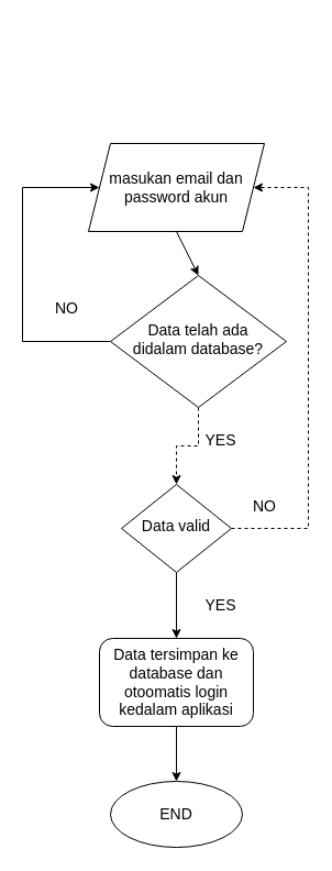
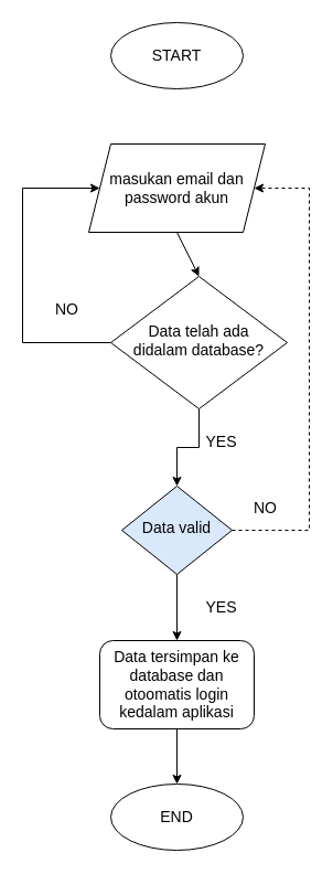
  <mxCell id="0" />
  <mxCell id="1" parent="0" />
- <mxCell id="2" value="" style="edgeStyle=orthogonalEdgeStyle;rounded=0;orthogonalLoop=1;jettySize=auto;html=1;fontSize=14;dashed=1;" parent="1" source="3" target="10" edge="1"><mxGeometry relative="1" as="geometry" /></mxCell>
+ <mxCell id="2" value="" style="edgeStyle=orthogonalEdgeStyle;rounded=0;orthogonalLoop=1;jettySize=auto;html=1;fontSize=14;" parent="1" source="3" target="10" edge="1"><mxGeometry relative="1" as="geometry" /></mxCell>
  <mxCell id="3" value="&lt;font style=&quot;font-size: 14px;&quot;&gt;Data telah ada &lt;br&gt;didalam database?&lt;/font&gt;" style="rhombus;whiteSpace=wrap;html=1;shadow=0;fontFamily=Helvetica;fontSize=12;align=center;strokeWidth=1;spacing=6;spacingTop=-4;" parent="1" vertex="1"><mxGeometry x="100" y="250" width="160" height="120" as="geometry" /></mxCell>
+ <mxCell id="4" value="&lt;font style=&quot;font-size: 14px;&quot;&gt;START&lt;/font&gt;" style="ellipse;whiteSpace=wrap;html=1;rounded=1;glass=0;strokeWidth=1;shadow=0;" parent="1" vertex="1"><mxGeometry x="100" y="20" width="120" height="60" as="geometry" /></mxCell>
  <mxCell id="5" value="masukan email dan password akun" style="shape=parallelogram;perimeter=parallelogramPerimeter;whiteSpace=wrap;html=1;fixedSize=1;fontSize=14;" parent="1" vertex="1"><mxGeometry x="80" y="130" width="160" height="80" as="geometry" /></mxCell>
  <mxCell id="6" value="" style="endArrow=classic;html=1;rounded=0;fontSize=14;exitX=0;exitY=0.5;exitDx=0;exitDy=0;entryX=0;entryY=0.5;entryDx=0;entryDy=0;" parent="1" source="3" target="5" edge="1"><mxGeometry width="50" height="50" relative="1" as="geometry"><mxPoint x="290" y="210" as="sourcePoint" /><mxPoint x="340" y="160" as="targetPoint" /><Array as="points"><mxPoint x="20" y="310" /><mxPoint x="20" y="170" /></Array></mxGeometry></mxCell>
  <mxCell id="7" value="NO" style="text;html=1;align=center;verticalAlign=middle;resizable=0;points=[];autosize=1;strokeColor=none;fillColor=none;fontSize=14;" parent="1" vertex="1"><mxGeometry x="40" y="270" width="40" height="20" as="geometry" /></mxCell>
  <mxCell id="8" value="" style="endArrow=classic;html=1;rounded=0;fontSize=14;exitX=0.5;exitY=1;exitDx=0;exitDy=0;entryX=0.5;entryY=0;entryDx=0;entryDy=0;" parent="1" source="5" target="3" edge="1"><mxGeometry width="50" height="50" relative="1" as="geometry"><mxPoint x="180" y="260" as="sourcePoint" /><mxPoint x="230" y="210" as="targetPoint" /></mxGeometry></mxCell>
  <mxCell id="9" value="YES" style="text;html=1;align=center;verticalAlign=middle;resizable=0;points=[];autosize=1;strokeColor=none;fillColor=none;fontSize=14;" parent="1" vertex="1"><mxGeometry x="180" y="390" width="40" height="20" as="geometry" /></mxCell>
- <mxCell id="10" value="&lt;font style=&quot;font-size: 14px;&quot;&gt;Data valid&lt;/font&gt;" style="rhombus;whiteSpace=wrap;html=1;shadow=0;strokeWidth=1;spacing=6;spacingTop=-4;" parent="1" vertex="1"><mxGeometry x="110" y="440" width="100" height="80" as="geometry" /></mxCell>
+ <mxCell id="10" value="&lt;font style=&quot;font-size: 14px;&quot;&gt;Data valid&lt;/font&gt;" style="rhombus;whiteSpace=wrap;html=1;shadow=0;strokeWidth=1;spacing=6;spacingTop=-4;fillColor=#dae8fc;" parent="1" vertex="1"><mxGeometry x="110" y="440" width="100" height="80" as="geometry" /></mxCell>
  <mxCell id="11" value="" style="endArrow=classic;html=1;rounded=0;fontSize=14;exitX=0.5;exitY=1;exitDx=0;exitDy=0;entryX=0.5;entryY=0;entryDx=0;entryDy=0;" parent="1" source="10" target="16" edge="1"><mxGeometry width="50" height="50" relative="1" as="geometry"><mxPoint x="290" y="530" as="sourcePoint" /><mxPoint x="160" y="570" as="targetPoint" /></mxGeometry></mxCell>
  <mxCell id="12" value="YES" style="text;html=1;align=center;verticalAlign=middle;resizable=0;points=[];autosize=1;strokeColor=none;fillColor=none;fontSize=14;" parent="1" vertex="1"><mxGeometry x="180" y="540" width="40" height="20" as="geometry" /></mxCell>
  <mxCell id="13" value="" style="endArrow=classic;html=1;rounded=0;fontSize=14;exitX=1;exitY=0.5;exitDx=0;exitDy=0;entryX=1;entryY=0.5;entryDx=0;entryDy=0;dashed=1;" parent="1" source="10" target="5" edge="1"><mxGeometry width="50" height="50" relative="1" as="geometry"><mxPoint x="290" y="530" as="sourcePoint" /><mxPoint x="340" y="480" as="targetPoint" /><Array as="points"><mxPoint x="280" y="480" /><mxPoint x="280" y="170" /></Array></mxGeometry></mxCell>
  <mxCell id="14" value="NO" style="text;html=1;align=center;verticalAlign=middle;resizable=0;points=[];autosize=1;strokeColor=none;fillColor=none;fontSize=14;" parent="1" vertex="1"><mxGeometry x="220" y="450" width="40" height="20" as="geometry" /></mxCell>
  <mxCell id="15" value="" style="edgeStyle=orthogonalEdgeStyle;rounded=0;orthogonalLoop=1;jettySize=auto;html=1;fontSize=14;" edge="1" parent="1" source="16" target="17"><mxGeometry relative="1" as="geometry" /></mxCell>
  <mxCell id="16" value="Data tersimpan ke database dan otoomatis login kedalam aplikasi" style="rounded=1;whiteSpace=wrap;html=1;fontSize=14;" parent="1" vertex="1"><mxGeometry x="90" y="580" width="140" height="80" as="geometry" /></mxCell>
  <mxCell id="17" value="END" style="ellipse;whiteSpace=wrap;html=1;fontSize=14;rounded=1;" vertex="1" parent="1"><mxGeometry x="100" y="710" width="120" height="60" as="geometry" /></mxCell>
